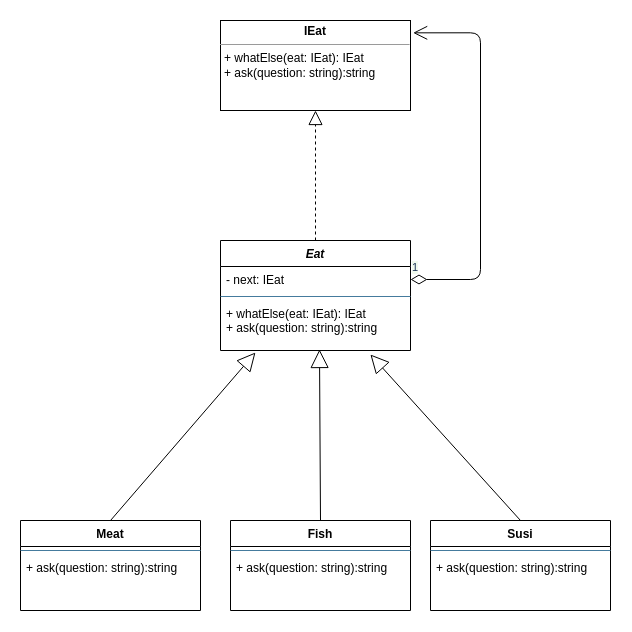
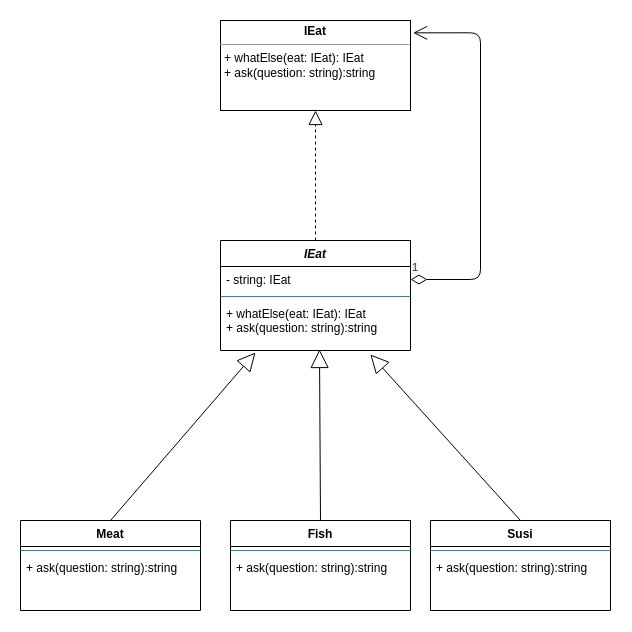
  <mxCell id="0" />
  <mxCell id="1" parent="0" />
  <mxCell id="2" value="&lt;p style=&quot;margin: 0px ; margin-top: 4px ; text-align: center&quot;&gt;&lt;b&gt;IEat&lt;/b&gt;&lt;/p&gt;&lt;hr size=&quot;1&quot;&gt;&lt;p style=&quot;margin: 0px ; margin-left: 4px&quot;&gt;&lt;/p&gt;&lt;p style=&quot;margin: 0px ; margin-left: 4px&quot;&gt;+ whatElse(eat: IEat): IEat&lt;br&gt;+ ask(question: string):string&lt;/p&gt;" style="verticalAlign=top;align=left;overflow=fill;fontSize=12;fontFamily=Helvetica;html=1;" parent="1" vertex="1"><mxGeometry x="220" y="20" width="190" height="90" as="geometry" /></mxCell>
- <mxCell id="3" value="Eat" style="swimlane;fontStyle=3;align=center;verticalAlign=top;childLayout=stackLayout;horizontal=1;startSize=26;horizontalStack=0;resizeParent=1;resizeParentMax=0;resizeLast=0;collapsible=1;marginBottom=0;" parent="1" vertex="1"><mxGeometry x="220" y="240" width="190" height="110" as="geometry" /></mxCell>
- <mxCell id="4" value="- next: IEat" style="text;strokeColor=none;fillColor=none;align=left;verticalAlign=top;spacingLeft=4;spacingRight=4;overflow=hidden;rotatable=0;points=[[0,0.5],[1,0.5]];portConstraint=eastwest;" parent="3" vertex="1"><mxGeometry y="26" width="190" height="26" as="geometry" /></mxCell>
+ <mxCell id="3" value="IEat" style="swimlane;fontStyle=3;align=center;verticalAlign=top;childLayout=stackLayout;horizontal=1;startSize=26;horizontalStack=0;resizeParent=1;resizeParentMax=0;resizeLast=0;collapsible=1;marginBottom=0;" parent="1" vertex="1"><mxGeometry x="220" y="240" width="190" height="110" as="geometry" /></mxCell>
+ <mxCell id="4" value="- string: IEat" style="text;strokeColor=none;fillColor=none;align=left;verticalAlign=top;spacingLeft=4;spacingRight=4;overflow=hidden;rotatable=0;points=[[0,0.5],[1,0.5]];portConstraint=eastwest;" parent="3" vertex="1"><mxGeometry y="26" width="190" height="26" as="geometry" /></mxCell>
  <mxCell id="5" value="" style="line;strokeWidth=1;fillColor=none;align=left;verticalAlign=middle;spacingTop=-1;spacingLeft=3;spacingRight=3;rotatable=0;labelPosition=right;points=[];portConstraint=eastwest;labelBackgroundColor=#F1FAEE;strokeColor=#457B9D;fontColor=#1D3557;" parent="3" vertex="1"><mxGeometry y="52" width="190" height="8" as="geometry" /></mxCell>
  <mxCell id="6" value="+ whatElse(eat: IEat): IEat&#10;+ ask(question: string):string&#10;" style="text;strokeColor=none;fillColor=none;align=left;verticalAlign=top;spacingLeft=4;spacingRight=4;overflow=hidden;rotatable=0;points=[[0,0.5],[1,0.5]];portConstraint=eastwest;" parent="3" vertex="1"><mxGeometry y="60" width="190" height="50" as="geometry" /></mxCell>
  <mxCell id="7" value="Meat" style="swimlane;fontStyle=1;align=center;verticalAlign=top;childLayout=stackLayout;horizontal=1;startSize=26;horizontalStack=0;resizeParent=1;resizeParentMax=0;resizeLast=0;collapsible=1;marginBottom=0;" parent="1" vertex="1"><mxGeometry x="20" y="520" width="180" height="90" as="geometry" /></mxCell>
  <mxCell id="8" value="" style="line;strokeWidth=1;fillColor=none;align=left;verticalAlign=middle;spacingTop=-1;spacingLeft=3;spacingRight=3;rotatable=0;labelPosition=right;points=[];portConstraint=eastwest;labelBackgroundColor=#F1FAEE;strokeColor=#457B9D;fontColor=#1D3557;" parent="7" vertex="1"><mxGeometry y="26" width="180" height="8" as="geometry" /></mxCell>
  <mxCell id="9" value="+ ask(question: string):string" style="text;strokeColor=none;fillColor=none;align=left;verticalAlign=top;spacingLeft=4;spacingRight=4;overflow=hidden;rotatable=0;points=[[0,0.5],[1,0.5]];portConstraint=eastwest;" parent="7" vertex="1"><mxGeometry y="34" width="180" height="56" as="geometry" /></mxCell>
  <mxCell id="10" value="Susi" style="swimlane;fontStyle=1;align=center;verticalAlign=top;childLayout=stackLayout;horizontal=1;startSize=26;horizontalStack=0;resizeParent=1;resizeParentMax=0;resizeLast=0;collapsible=1;marginBottom=0;" parent="1" vertex="1"><mxGeometry x="430" y="520" width="180" height="90" as="geometry" /></mxCell>
  <mxCell id="11" value="" style="line;strokeWidth=1;fillColor=none;align=left;verticalAlign=middle;spacingTop=-1;spacingLeft=3;spacingRight=3;rotatable=0;labelPosition=right;points=[];portConstraint=eastwest;labelBackgroundColor=#F1FAEE;strokeColor=#457B9D;fontColor=#1D3557;" parent="10" vertex="1"><mxGeometry y="26" width="180" height="8" as="geometry" /></mxCell>
  <mxCell id="12" value="+ ask(question: string):string" style="text;strokeColor=none;fillColor=none;align=left;verticalAlign=top;spacingLeft=4;spacingRight=4;overflow=hidden;rotatable=0;points=[[0,0.5],[1,0.5]];portConstraint=eastwest;" parent="10" vertex="1"><mxGeometry y="34" width="180" height="56" as="geometry" /></mxCell>
  <mxCell id="13" value="Fish" style="swimlane;fontStyle=1;align=center;verticalAlign=top;childLayout=stackLayout;horizontal=1;startSize=26;horizontalStack=0;resizeParent=1;resizeParentMax=0;resizeLast=0;collapsible=1;marginBottom=0;" parent="1" vertex="1"><mxGeometry x="230" y="520" width="180" height="90" as="geometry" /></mxCell>
  <mxCell id="14" value="" style="line;strokeWidth=1;fillColor=none;align=left;verticalAlign=middle;spacingTop=-1;spacingLeft=3;spacingRight=3;rotatable=0;labelPosition=right;points=[];portConstraint=eastwest;labelBackgroundColor=#F1FAEE;strokeColor=#457B9D;fontColor=#1D3557;" parent="13" vertex="1"><mxGeometry y="26" width="180" height="8" as="geometry" /></mxCell>
  <mxCell id="15" value="+ ask(question: string):string" style="text;strokeColor=none;fillColor=none;align=left;verticalAlign=top;spacingLeft=4;spacingRight=4;overflow=hidden;rotatable=0;points=[[0,0.5],[1,0.5]];portConstraint=eastwest;" parent="13" vertex="1"><mxGeometry y="34" width="180" height="56" as="geometry" /></mxCell>
  <mxCell id="16" value="" style="endArrow=block;dashed=1;endFill=0;endSize=12;html=1;exitX=0.5;exitY=0;exitDx=0;exitDy=0;entryX=0.5;entryY=1;entryDx=0;entryDy=0;labelBackgroundColor=#F1FAEE;fontColor=#1D3557;" parent="1" source="3" target="2" edge="1"><mxGeometry width="160" relative="1" as="geometry"><mxPoint x="220" y="330" as="sourcePoint" /><mxPoint x="380" y="330" as="targetPoint" /></mxGeometry></mxCell>
  <mxCell id="17" value="1" style="endArrow=open;html=1;endSize=12;startArrow=diamondThin;startSize=14;startFill=0;edgeStyle=orthogonalEdgeStyle;align=left;verticalAlign=bottom;exitX=1;exitY=0.5;exitDx=0;exitDy=0;entryX=1.014;entryY=0.137;entryDx=0;entryDy=0;entryPerimeter=0;labelBackgroundColor=#F1FAEE;fontColor=#1D3557;" parent="1" source="4" target="2" edge="1"><mxGeometry x="-1" y="3" relative="1" as="geometry"><mxPoint x="220" y="330" as="sourcePoint" /><mxPoint x="380" y="330" as="targetPoint" /><Array as="points"><mxPoint x="480" y="279" /><mxPoint x="480" y="32" /></Array></mxGeometry></mxCell>
  <mxCell id="18" value="" style="endArrow=block;endSize=16;endFill=0;html=1;entryX=0.184;entryY=1.04;entryDx=0;entryDy=0;entryPerimeter=0;exitX=0.5;exitY=0;exitDx=0;exitDy=0;" edge="1" parent="1" source="7" target="6"><mxGeometry width="160" relative="1" as="geometry"><mxPoint x="220" y="480" as="sourcePoint" /><mxPoint x="380" y="480" as="targetPoint" /></mxGeometry></mxCell>
  <mxCell id="19" value="" style="endArrow=block;endSize=16;endFill=0;html=1;entryX=0.521;entryY=0.98;entryDx=0;entryDy=0;entryPerimeter=0;exitX=0.5;exitY=0;exitDx=0;exitDy=0;" edge="1" parent="1" source="13" target="6"><mxGeometry width="160" relative="1" as="geometry"><mxPoint x="120" y="530" as="sourcePoint" /><mxPoint x="264.96" y="362" as="targetPoint" /></mxGeometry></mxCell>
  <mxCell id="20" value="" style="endArrow=block;endSize=16;endFill=0;html=1;entryX=0.789;entryY=1.08;entryDx=0;entryDy=0;entryPerimeter=0;exitX=0.5;exitY=0;exitDx=0;exitDy=0;" edge="1" parent="1" source="10" target="6"><mxGeometry width="160" relative="1" as="geometry"><mxPoint x="330" y="530" as="sourcePoint" /><mxPoint x="328.99" y="359" as="targetPoint" /></mxGeometry></mxCell>
